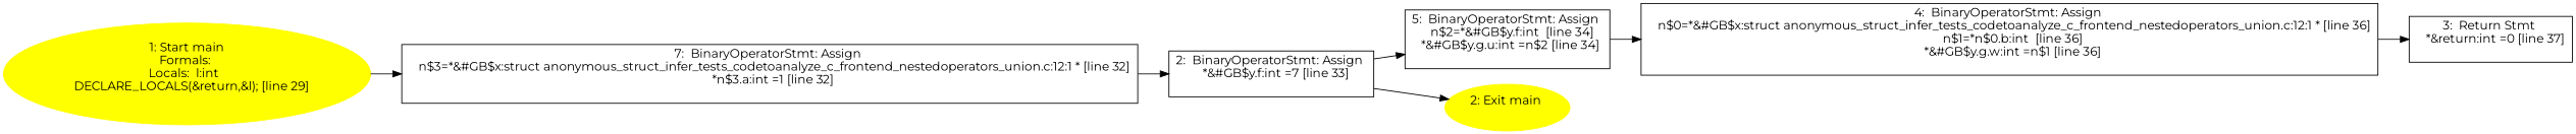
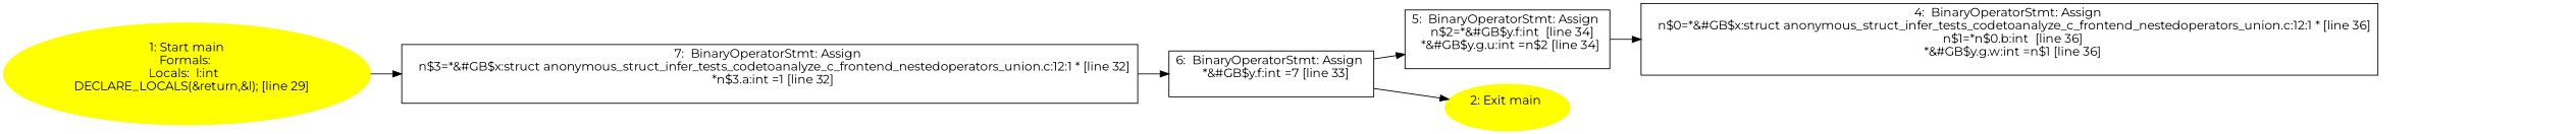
  digraph {
    fontname=Montserrat
    rankdir=LR
    node [fontname=Montserrat shape=box]
    edge [fontname=Montserrat]
    n1 [label="7:  BinaryOperatorStmt: Assign \n   n$3=*&#GB$x:struct anonymous_struct_infer_tests_codetoanalyze_c_frontend_nestedoperators_union.c:12:1 * [line 32]\n  *n$3.a:int =1 [line 32]\n "]
-   n2 [label="2:  BinaryOperatorStmt: Assign \n   *&#GB$y.f:int =7 [line 33]\n "]
+   n2 [label="6:  BinaryOperatorStmt: Assign \n   *&#GB$y.f:int =7 [line 33]\n "]
    n3 [label="5:  BinaryOperatorStmt: Assign \n   n$2=*&#GB$y.f:int  [line 34]\n  *&#GB$y.g.u:int =n$2 [line 34]\n "]
    n4 [color=yellow label="2: Exit main \n  " style=filled shape=""]
    n5 [label="4:  BinaryOperatorStmt: Assign \n   n$0=*&#GB$x:struct anonymous_struct_infer_tests_codetoanalyze_c_frontend_nestedoperators_union.c:12:1 * [line 36]\n  n$1=*n$0.b:int  [line 36]\n  *&#GB$y.g.w:int =n$1 [line 36]\n "]
-   n6 [label="3:  Return Stmt \n   *&return:int =0 [line 37]\n "]
    n7 [color=yellow label="1: Start main\nFormals: \nLocals:  l:int  \n   DECLARE_LOCALS(&return,&l); [line 29]\n " style=filled shape=""]
    n1 -> n2
    n2 -> n3
    n2 -> n4
    n3 -> n5
-   n5 -> n6
    n7 -> n1
  }
